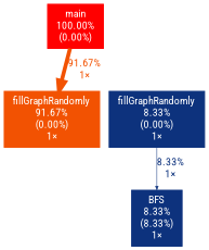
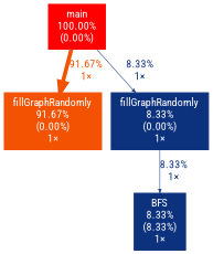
  digraph {
    fontname="Roboto Condensed"
    nodesep=0.125
    ranksep=0.25
    node [color="#0d327d" fontcolor="#ffffff" fontname="Roboto Condensed" fontsize=10.00 shape=box style=filled]
    edge [arrowsize=0.35 color="#0d327d" fontcolor="#0d327d" fontname="Roboto Condensed" fontsize=10.00 labeldistance=0.50 penwidth=0.50]
    n1 [color="#ff0000" height=0 label="main\n100.00%\n(0.00%)" width=0]
    n2 [color="#f25202" height=0 label="fillGraphRandomly\n91.67%\n(0.00%)\n1×" width=0]
    n3 [height=0 label="fillGraphRandomly\n8.33%\n(0.00%)\n1×" width=0]
    n4 [height=0 label="BFS\n8.33%\n(8.33%)\n1×" width=0]
    n1 -> n2 [arrowsize=0.96 color="#f25202" fontcolor="#f25202" label="91.67%\n1×" labeldistance=3.67 penwidth=3.67]
+   n1 -> n3 [label="8.33%\n1×"]
    n3 -> n4 [label="8.33%\n1×"]
  }
